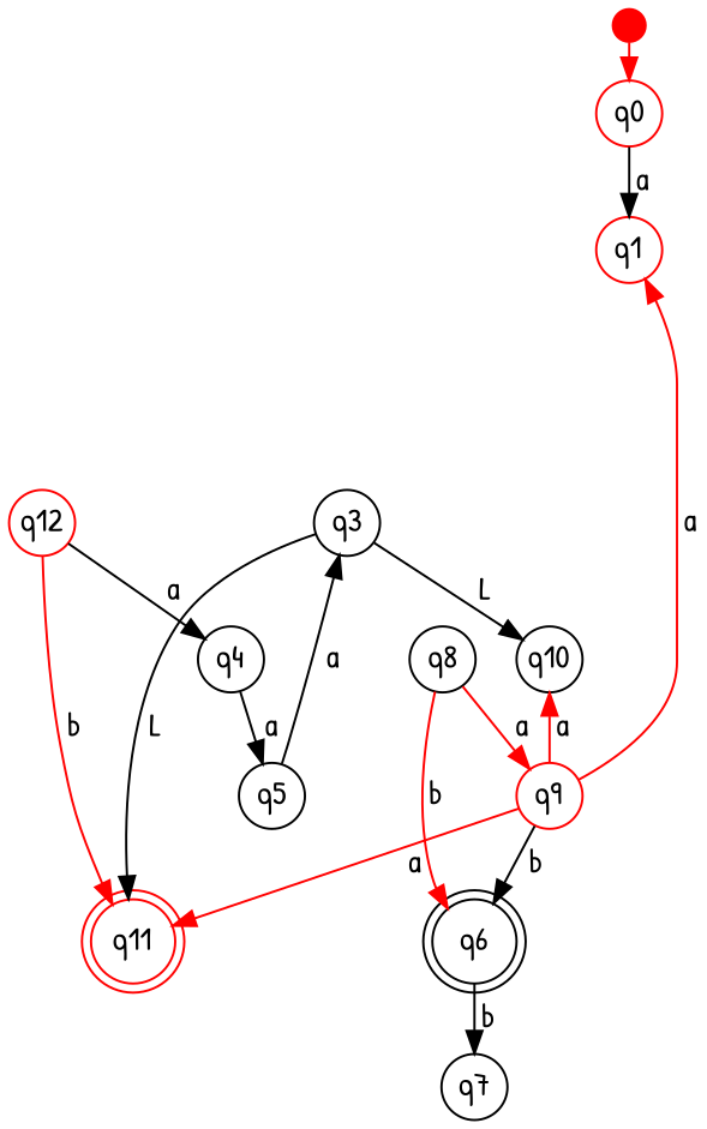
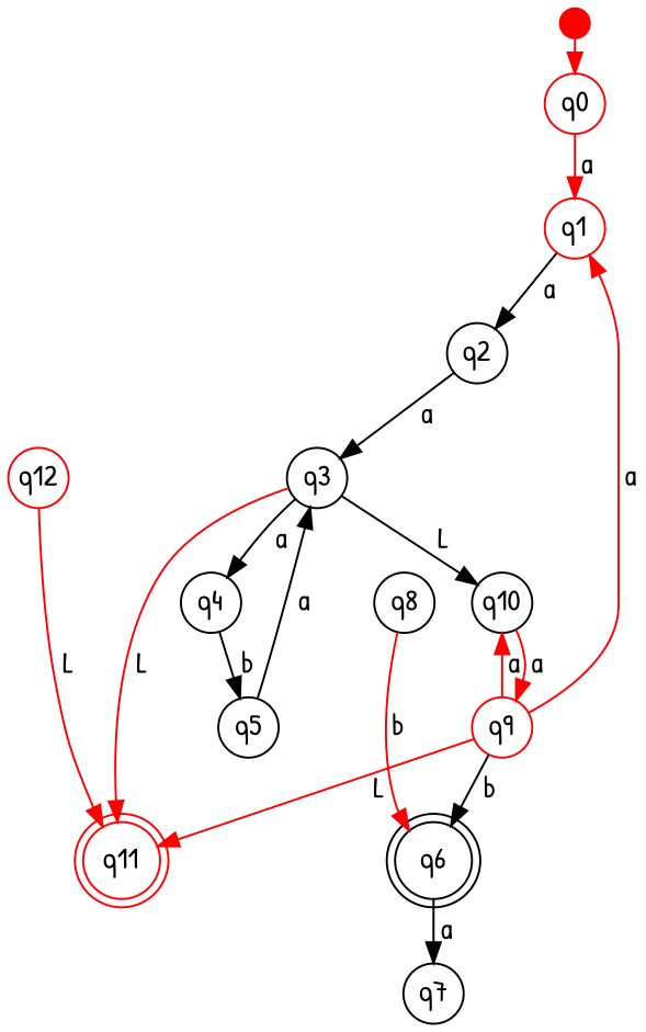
  digraph {
    fontname="Patrick Hand"
    ranksep=.2
    node [fixedsize=true fontname="Patrick Hand" fontsize=14 shape=circle]
    edge [fontname="Patrick Hand" fontsize=14]
    -1 [color=red shape=point width=0.2]
    n2 [color=red label=q0 width=0.4]
    n3 [color=red label=q1 width=0.4]
+   n4 [label=q2 width=0.4]
    n5 [label=q3 width=0.4]
    n6 [color=red label=q9 width=0.4]
    n7 [label=q6 peripheries=2 width=0.4]
    n8 [color=red label=q11 peripheries=2 width=0.4]
    n9 [color=black label=q10 width=0.4]
    n10 [label=q4 width=0.4]
    n11 [label=q5 width=0.4]
    n12 [label=q7 width=0.4]
    n13 [label=q8 width=0.4]
    n14 [color=red label=q12 width=0.4]
    -1 -> n2 [color=red]
-   n2 -> n3 [color=black label=" a"]
-   n5 -> n8 [label=" L"]
+   n2 -> n3 [color=red label=" a"]
+   n3 -> n4 [label=" a"]
+   n4 -> n5 [label=" a"]
+   n5 -> n8 [label=" L" color=red]
    n5 -> n9 [label=" L"]
-   n14 -> n10 [label=" a"]
+   n5 -> n10 [label=" a"]
    n6 -> n3 [color=red label=" a"]
    n6 -> n7 [label=" b"]
-   n6 -> n8 [color=red label=" a"]
+   n6 -> n8 [color=red label=" L"]
    n6 -> n9 [color=red label=" a"]
-   n7 -> n12 [label=" b"]
-   n13 -> n6 [color=red label=" a"]
-   n10 -> n11 [label=" a"]
+   n7 -> n12 [label=" a"]
+   n9 -> n6 [color=red label=" a"]
+   n10 -> n11 [label=" b"]
    n11 -> n5 [label=" a"]
    n13 -> n7 [color=red label=" b"]
-   n14 -> n8 [color=red label=" b"]
+   n14 -> n8 [color=red label=" L"]
  }
